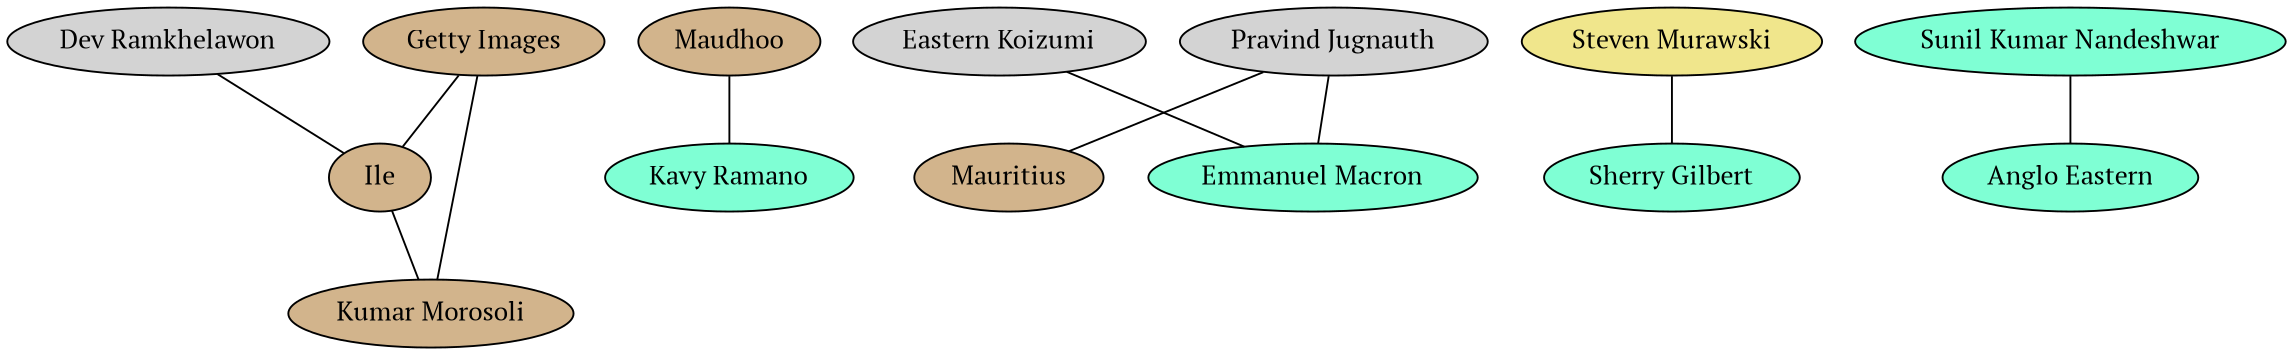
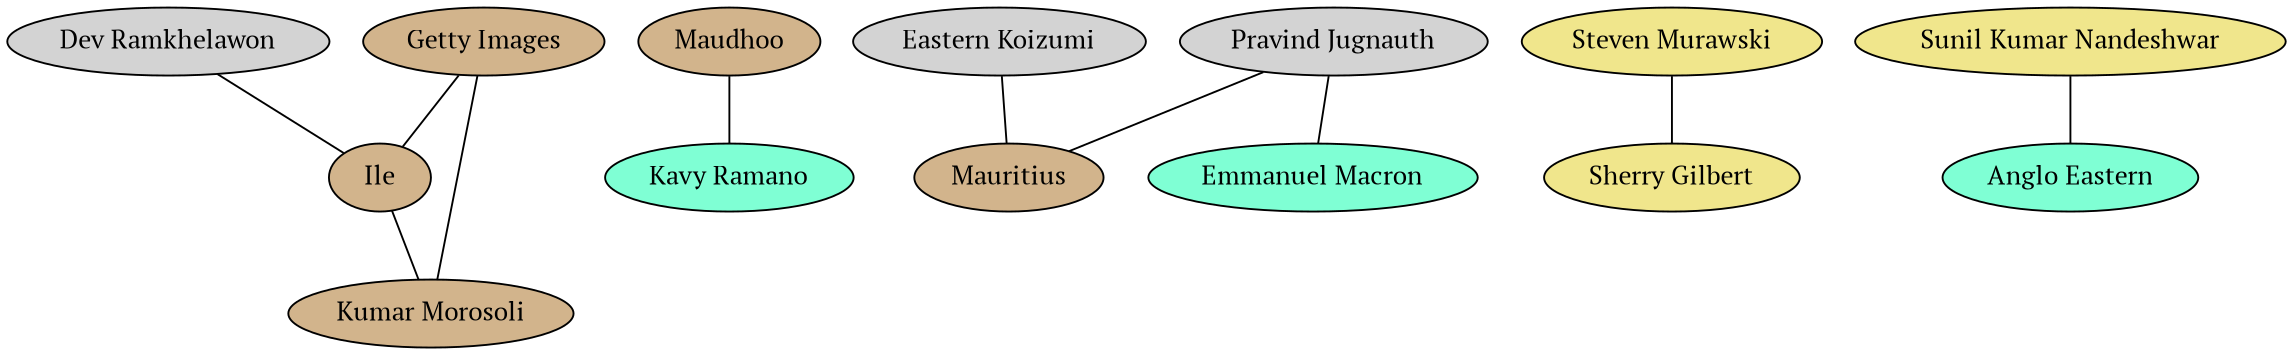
  strict graph {
    fontname="PT Serif"
    node [fillcolor=tan fontname="PT Serif" style=filled]
    edge [fontname="PT Serif"]
    Ile
    "Dev Ramkhelawon" [fillcolor=lightgrey]
    "Getty Images"
    n4 [label="Kumar Morosoli"]
    Maudhoo
    "Kavy Ramano" [fillcolor=aquamarine]
    n7 [fillcolor=lightgrey label="Eastern Koizumi"]
    Mauritius
    "Emmanuel Macron" [fillcolor=aquamarine]
    "Pravind Jugnauth" [fillcolor=lightgrey]
    "Steven Murawski" [fillcolor=khaki]
-   "Sherry Gilbert" [fillcolor=aquamarine]
-   "Sunil Kumar Nandeshwar" [fillcolor=aquamarine]
+   "Sherry Gilbert" [fillcolor=khaki]
+   "Sunil Kumar Nandeshwar" [fillcolor=khaki]
    "Anglo Eastern" [fillcolor=aquamarine]
    Ile -- n4
    "Dev Ramkhelawon" -- Ile
    "Getty Images" -- Ile
    "Getty Images" -- n4
    Maudhoo -- "Kavy Ramano"
-   n7 -- "Emmanuel Macron"
+   n7 -- Mauritius
    "Pravind Jugnauth" -- Mauritius
    "Pravind Jugnauth" -- "Emmanuel Macron"
    "Steven Murawski" -- "Sherry Gilbert"
    "Sunil Kumar Nandeshwar" -- "Anglo Eastern"
  }
